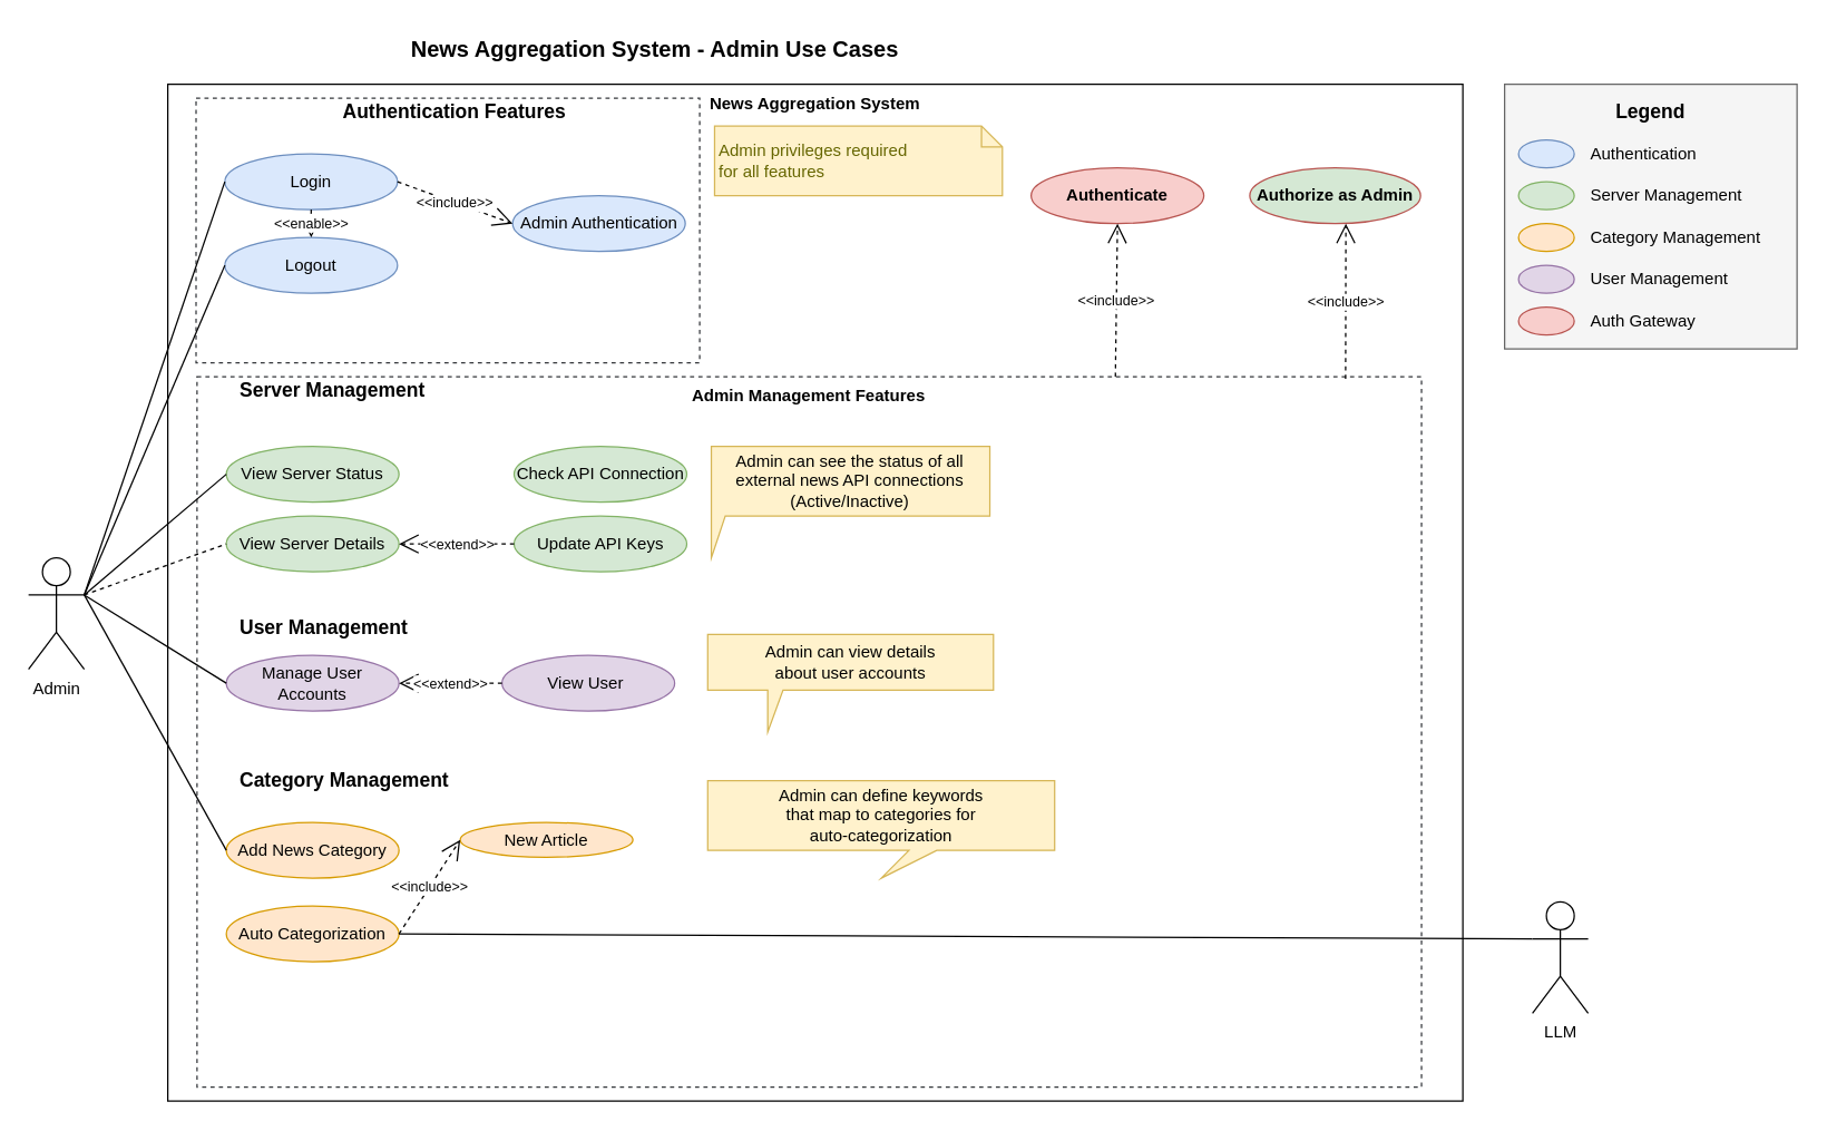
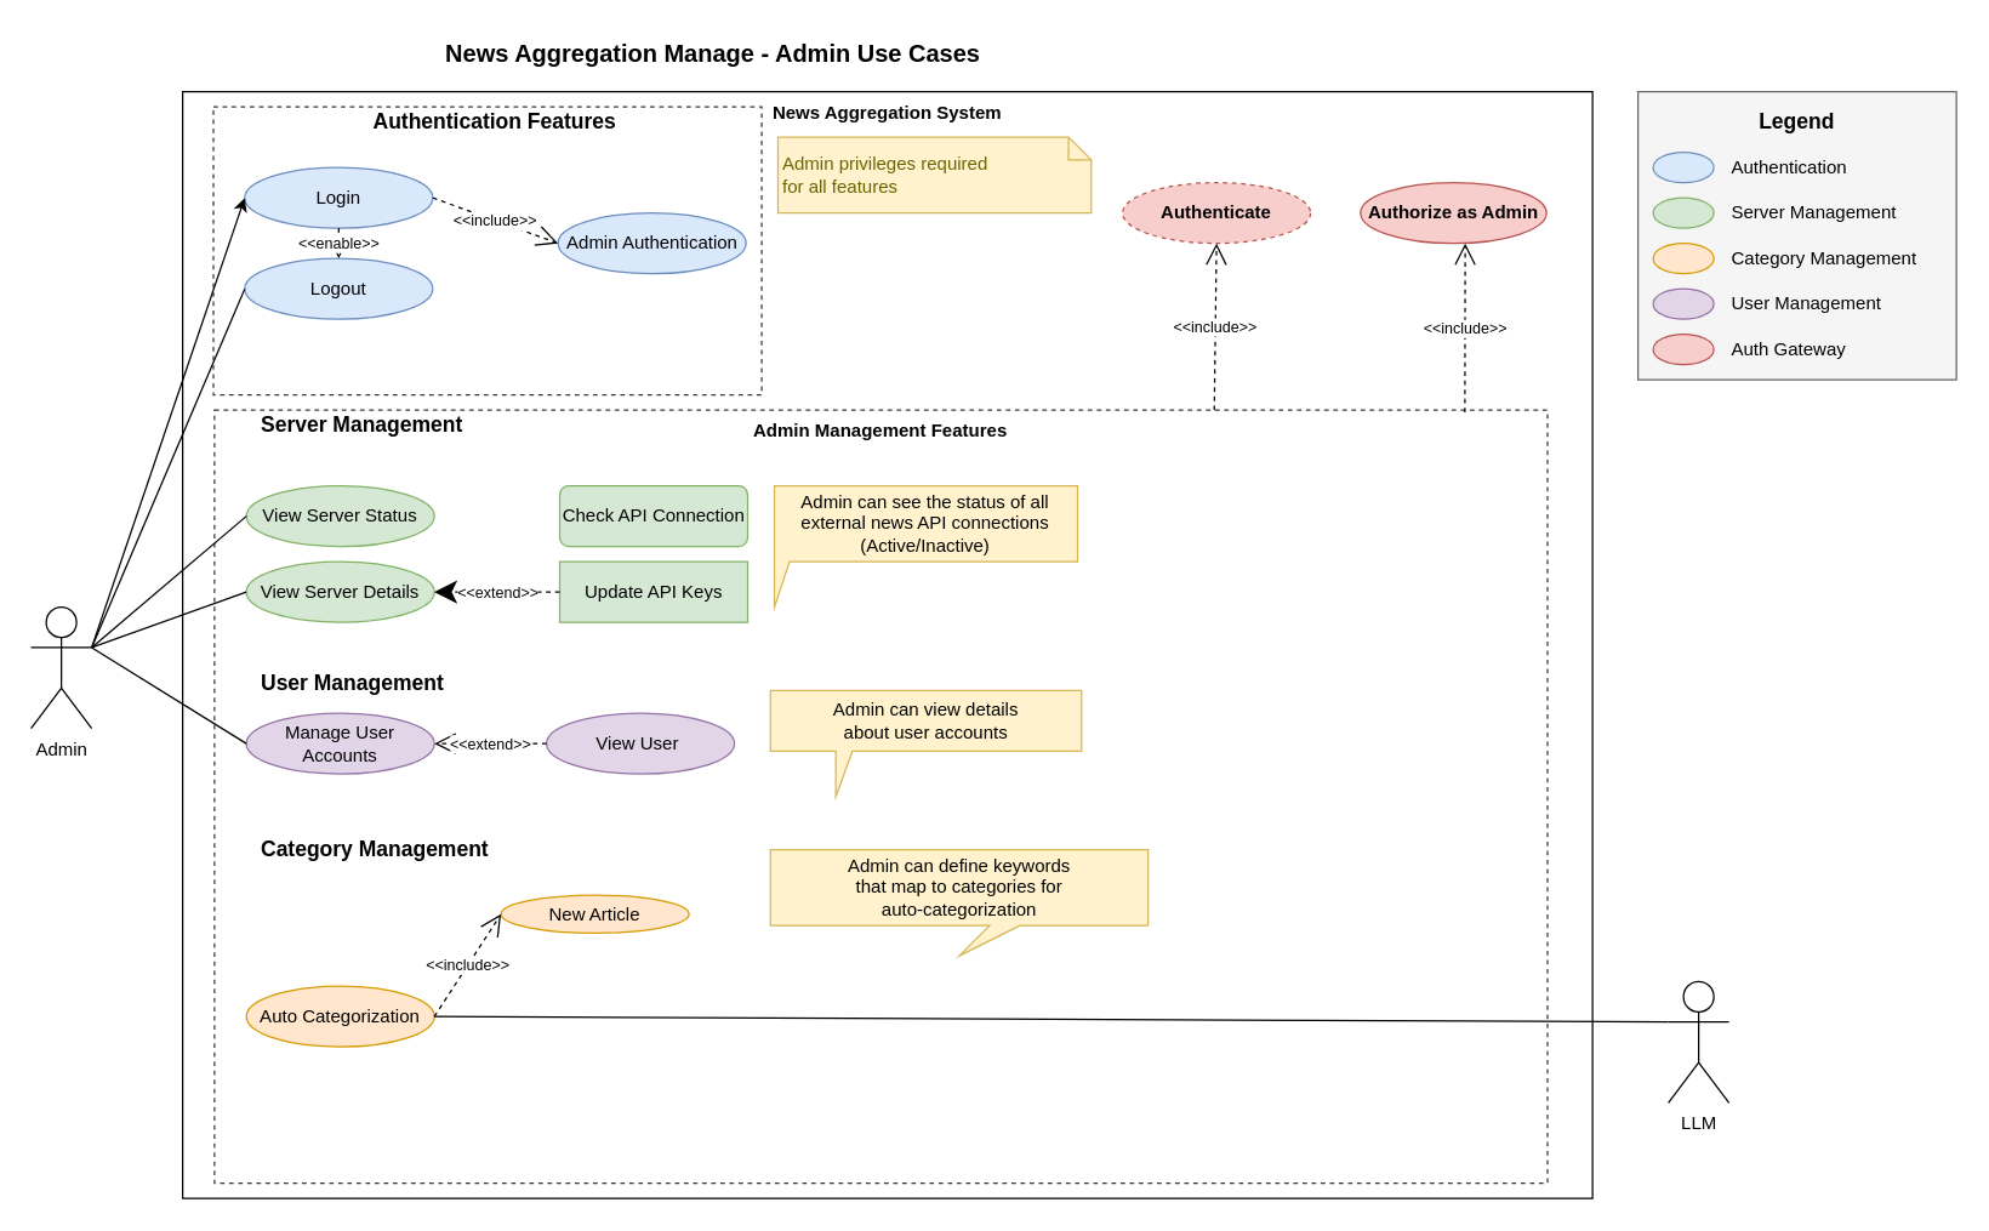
  <mxCell id="0" />
  <mxCell id="1" parent="0" />
- <mxCell id="2" value="News Aggregation System - Admin Use Cases" style="text;html=1;strokeColor=none;fillColor=none;align=center;verticalAlign=middle;whiteSpace=wrap;rounded=0;fontSize=16;fontStyle=1" parent="1" vertex="1"><mxGeometry x="270" y="20" width="400" height="30" as="geometry" /></mxCell>
+ <mxCell id="2" value="News Aggregation Manage - Admin Use Cases" style="text;html=1;strokeColor=none;fillColor=none;align=center;verticalAlign=middle;whiteSpace=wrap;rounded=0;fontSize=16;fontStyle=1" parent="1" vertex="1"><mxGeometry x="270" y="20" width="400" height="30" as="geometry" /></mxCell>
  <mxCell id="3" value="" style="rounded=0;whiteSpace=wrap;html=1;fillColor=#f5f5f5;strokeColor=#666666;fontColor=#333333;" parent="1" vertex="1"><mxGeometry x="1080" y="60" width="210" height="190" as="geometry" /></mxCell>
  <mxCell id="4" value="Legend" style="text;html=1;strokeColor=none;fillColor=none;align=center;verticalAlign=middle;whiteSpace=wrap;rounded=0;fontSize=14;fontStyle=1" parent="1" vertex="1"><mxGeometry x="1080" y="65" width="210" height="30" as="geometry" /></mxCell>
  <mxCell id="5" value="" style="ellipse;whiteSpace=wrap;html=1;fillColor=#dae8fc;strokeColor=#6c8ebf;" parent="1" vertex="1"><mxGeometry x="1090" y="100" width="40" height="20" as="geometry" /></mxCell>
  <mxCell id="6" value="Authentication" style="text;html=1;strokeColor=none;fillColor=none;align=left;verticalAlign=middle;whiteSpace=wrap;rounded=0;" parent="1" vertex="1"><mxGeometry x="1140" y="100" width="130" height="20" as="geometry" /></mxCell>
  <mxCell id="7" value="" style="ellipse;whiteSpace=wrap;html=1;fillColor=#d5e8d4;strokeColor=#82b366;" parent="1" vertex="1"><mxGeometry x="1090" y="130" width="40" height="20" as="geometry" /></mxCell>
  <mxCell id="8" value="Server Management" style="text;html=1;strokeColor=none;fillColor=none;align=left;verticalAlign=middle;whiteSpace=wrap;rounded=0;" parent="1" vertex="1"><mxGeometry x="1140" y="130" width="130" height="20" as="geometry" /></mxCell>
  <mxCell id="9" value="" style="ellipse;whiteSpace=wrap;html=1;fillColor=#ffe6cc;strokeColor=#d79b00;" parent="1" vertex="1"><mxGeometry x="1090" y="160" width="40" height="20" as="geometry" /></mxCell>
  <mxCell id="10" value="Category Management" style="text;html=1;strokeColor=none;fillColor=none;align=left;verticalAlign=middle;whiteSpace=wrap;rounded=0;" parent="1" vertex="1"><mxGeometry x="1140" y="160" width="130" height="20" as="geometry" /></mxCell>
  <mxCell id="11" value="" style="ellipse;whiteSpace=wrap;html=1;fillColor=#e1d5e7;strokeColor=#9673a6;" parent="1" vertex="1"><mxGeometry x="1090" y="190" width="40" height="20" as="geometry" /></mxCell>
  <mxCell id="12" value="User Management" style="text;html=1;strokeColor=none;fillColor=none;align=left;verticalAlign=middle;whiteSpace=wrap;rounded=0;" parent="1" vertex="1"><mxGeometry x="1140" y="190" width="130" height="20" as="geometry" /></mxCell>
  <mxCell id="13" value="" style="ellipse;whiteSpace=wrap;html=1;fillColor=#f8cecc;strokeColor=#b85450;" parent="1" vertex="1"><mxGeometry x="1090" y="220" width="40" height="20" as="geometry" /></mxCell>
  <mxCell id="14" value="Auth Gateway" style="text;html=1;strokeColor=none;fillColor=none;align=left;verticalAlign=middle;whiteSpace=wrap;rounded=0;" parent="1" vertex="1"><mxGeometry x="1140" y="220" width="130" height="20" as="geometry" /></mxCell>
  <mxCell id="15" value="Admin" style="shape=umlActor;verticalLabelPosition=bottom;verticalAlign=top;html=1;outlineConnect=0;" parent="1" vertex="1"><mxGeometry x="20" y="400" width="40" height="80" as="geometry" /></mxCell>
  <mxCell id="16" value="News Aggregation System" style="shape=rect;html=1;verticalAlign=top;fontStyle=1;whiteSpace=wrap;align=center;fillColor=none;strokeWidth=1;container=1;" parent="1" vertex="1"><mxGeometry x="120" y="60" width="930" height="730" as="geometry" /></mxCell>
  <mxCell id="17" value="" style="shape=rect;html=1;verticalAlign=top;fontStyle=1;whiteSpace=wrap;align=center;fillColor=none;strokeColor=#36393d;container=1;dashed=1;" parent="16" vertex="1"><mxGeometry x="20.297" y="10" width="361.667" height="190" as="geometry" /></mxCell>
  <mxCell id="18" value="Authentication Features" style="text;html=1;strokeColor=none;fillColor=none;align=left;verticalAlign=middle;whiteSpace=wrap;rounded=0;fontSize=14;fontStyle=1" parent="17" vertex="1"><mxGeometry x="103.333" width="175.667" height="20" as="geometry" /></mxCell>
  <mxCell id="19" value="&lt;span style=&quot;color: rgb(0, 0, 0);&quot;&gt;Login&lt;/span&gt;" style="ellipse;whiteSpace=wrap;html=1;fillColor=#dae8fc;strokeColor=#6c8ebf;" parent="17" vertex="1"><mxGeometry x="20.667" y="40" width="124.0" height="40" as="geometry" /></mxCell>
  <mxCell id="20" value="Logout" style="ellipse;whiteSpace=wrap;html=1;fillColor=#dae8fc;strokeColor=#6c8ebf;" parent="17" vertex="1"><mxGeometry x="20.67" y="100" width="124" height="40" as="geometry" /></mxCell>
  <mxCell id="21" value="Admin Authentication" style="ellipse;whiteSpace=wrap;html=1;fillColor=#dae8fc;strokeColor=#6c8ebf;" parent="17" vertex="1"><mxGeometry x="227.333" y="70" width="124.0" height="40" as="geometry" /></mxCell>
  <mxCell id="22" value="&lt;font style=&quot;font-size: 10px;&quot;&gt;&amp;lt;&amp;lt;include&amp;gt;&amp;gt;&lt;/font&gt;" style="endArrow=open;endSize=12;dashed=1;html=1;fontSize=10;exitX=1;exitY=0.5;exitDx=0;exitDy=0;entryX=0;entryY=0.5;entryDx=0;entryDy=0;" parent="17" source="19" target="21" edge="1"><mxGeometry width="160" relative="1" as="geometry" /></mxCell>
  <mxCell id="23" value="&lt;font style=&quot;font-size: 10px;&quot;&gt;&amp;lt;&amp;lt;enable&amp;gt;&amp;gt;&lt;/font&gt;" style="endArrow=open;endSize=12;dashed=1;html=1;fontSize=10;exitX=0.5;exitY=1;exitDx=0;exitDy=0;entryX=0.5;entryY=0;entryDx=0;entryDy=0;" parent="17" source="19" target="20" edge="1"><mxGeometry width="160" relative="1" as="geometry" /></mxCell>
  <mxCell id="24" value="Admin Management Features" style="shape=rect;html=1;verticalAlign=top;fontStyle=1;whiteSpace=wrap;align=center;fillColor=none;strokeColor=#36393d;container=1;dashed=1;" parent="16" vertex="1"><mxGeometry x="21" y="210" width="879.33" height="510" as="geometry" /></mxCell>
  <mxCell id="25" value="Server Management" style="text;html=1;strokeColor=none;fillColor=none;align=left;verticalAlign=middle;whiteSpace=wrap;rounded=0;fontSize=14;fontStyle=1" parent="24" vertex="1"><mxGeometry x="29.311" width="249.144" height="20" as="geometry" /></mxCell>
  <mxCell id="26" value="Admin can see the status of all&#10;external news API connections&#10;(Active/Inactive)" style="shape=callout;whiteSpace=wrap;html=1;perimeter=calloutPerimeter;size=30;position=0;base=10;fillColor=#fff2cc;strokeColor=#d6b656;align=center;position2=0;rotation=0;" parent="24" vertex="1"><mxGeometry x="369.33" y="50" width="200" height="80" as="geometry" /></mxCell>
  <mxCell id="27" value="User Management" style="text;html=1;strokeColor=none;fillColor=none;align=left;verticalAlign=middle;whiteSpace=wrap;rounded=0;fontSize=14;fontStyle=1" parent="24" vertex="1"><mxGeometry x="29.311" y="170" width="249.144" height="20" as="geometry" /></mxCell>
  <mxCell id="28" value="Category Management" style="text;html=1;strokeColor=none;fillColor=none;align=left;verticalAlign=middle;whiteSpace=wrap;rounded=0;fontSize=14;fontStyle=1" parent="24" vertex="1"><mxGeometry x="29.311" y="280" width="249.144" height="20" as="geometry" /></mxCell>
  <mxCell id="29" value="Admin can define keywords&#10;that map to categories for&#10;auto-categorization" style="shape=callout;whiteSpace=wrap;html=1;perimeter=calloutPerimeter;size=20;position=0.58;base=20;fillColor=#fff2cc;strokeColor=#d6b656;align=center;" parent="24" vertex="1"><mxGeometry x="366.74" y="290" width="249.14" height="70" as="geometry" /></mxCell>
  <mxCell id="30" value="Admin can view details&lt;br&gt;about user accounts" style="shape=callout;whiteSpace=wrap;html=1;perimeter=calloutPerimeter;position2=0.21;size=30;position=0.21;base=11;fillColor=#fff2cc;strokeColor=#d6b656;align=center;" parent="24" vertex="1"><mxGeometry x="366.74" y="185" width="205.18" height="70" as="geometry" /></mxCell>
- <mxCell id="31" value="Add News Category" style="ellipse;whiteSpace=wrap;html=1;fillColor=#ffe6cc;strokeColor=#d79b00;" parent="24" vertex="1"><mxGeometry x="21.033" y="320" width="124.0" height="40" as="geometry" /></mxCell>
  <mxCell id="32" value="Manage User Accounts" style="ellipse;whiteSpace=wrap;html=1;fillColor=#e1d5e7;strokeColor=#9673a6;" parent="24" vertex="1"><mxGeometry x="21.033" y="200" width="124.0" height="40" as="geometry" /></mxCell>
  <mxCell id="33" value="View User&amp;nbsp;" style="ellipse;whiteSpace=wrap;html=1;fillColor=#e1d5e7;strokeColor=#9673a6;" parent="24" vertex="1"><mxGeometry x="219" y="200" width="124" height="40" as="geometry" /></mxCell>
  <mxCell id="34" value="&lt;font style=&quot;font-size: 10px;&quot;&gt;&amp;lt;&amp;lt;extend&amp;gt;&amp;gt;&lt;/font&gt;" style="endArrow=open;endSize=12;dashed=1;html=1;fontSize=10;exitX=0;exitY=0.5;exitDx=0;exitDy=0;entryX=1;entryY=0.5;entryDx=0;entryDy=0;" parent="24" source="33" target="32" edge="1"><mxGeometry width="160" relative="1" as="geometry" /></mxCell>
  <mxCell id="35" value="View Server Details" style="ellipse;whiteSpace=wrap;html=1;fillColor=#d5e8d4;strokeColor=#82b366;" parent="24" vertex="1"><mxGeometry x="21.033" y="100" width="124.0" height="40" as="geometry" /></mxCell>
- <mxCell id="36" value="Update API Keys" style="ellipse;whiteSpace=wrap;html=1;fillColor=#d5e8d4;strokeColor=#82b366;" parent="24" vertex="1"><mxGeometry x="227.7" y="100" width="124" height="40" as="geometry" /></mxCell>
- <mxCell id="37" value="&lt;font style=&quot;font-size: 10px;&quot;&gt;&amp;lt;&amp;lt;extend&amp;gt;&amp;gt;&lt;/font&gt;" style="endArrow=open;endSize=12;dashed=1;html=1;fontSize=10;exitX=0;exitY=0.5;exitDx=0;exitDy=0;entryX=1;entryY=0.5;entryDx=0;entryDy=0;" parent="24" source="36" target="35" edge="1"><mxGeometry width="160" relative="1" as="geometry"><mxPoint x="227.7" y="480" as="targetPoint" /></mxGeometry></mxCell>
+ <mxCell id="36" value="Update API Keys" style="whiteSpace=wrap;html=1;fillColor=#d5e8d4;strokeColor=#82b366;rounded=0;" parent="24" vertex="1"><mxGeometry x="227.7" y="100" width="124" height="40" as="geometry" /></mxCell>
+ <mxCell id="37" value="&lt;font style=&quot;font-size: 10px;&quot;&gt;&amp;lt;&amp;lt;extend&amp;gt;&amp;gt;&lt;/font&gt;" style="endArrow=classic;endSize=12;dashed=1;html=1;fontSize=10;exitX=0;exitY=0.5;exitDx=0;exitDy=0;entryX=1;entryY=0.5;entryDx=0;entryDy=0;" parent="24" source="36" target="35" edge="1"><mxGeometry width="160" relative="1" as="geometry"><mxPoint x="227.7" y="480" as="targetPoint" /></mxGeometry></mxCell>
  <mxCell id="38" value="View Server Status" style="ellipse;whiteSpace=wrap;html=1;fillColor=#d5e8d4;strokeColor=#82b366;" parent="24" vertex="1"><mxGeometry x="21.033" y="50" width="124.0" height="40" as="geometry" /></mxCell>
- <mxCell id="39" value="Check API Connection" style="ellipse;whiteSpace=wrap;html=1;fillColor=#d5e8d4;strokeColor=#82b366;" parent="24" vertex="1"><mxGeometry x="227.7" y="50" width="124" height="40" as="geometry" /></mxCell>
+ <mxCell id="39" value="Check API Connection" style="whiteSpace=wrap;html=1;fillColor=#d5e8d4;strokeColor=#82b366;rounded=1;" parent="24" vertex="1"><mxGeometry x="227.7" y="50" width="124" height="40" as="geometry" /></mxCell>
  <mxCell id="40" value="Auto Categorization" style="ellipse;whiteSpace=wrap;html=1;fillColor=#ffe6cc;strokeColor=#d79b00;" parent="24" vertex="1"><mxGeometry x="21.033" y="380" width="124.0" height="40" as="geometry" /></mxCell>
  <mxCell id="41" value="New Article" style="ellipse;whiteSpace=wrap;html=1;fillColor=#ffe6cc;strokeColor=#d79b00;" parent="24" vertex="1"><mxGeometry x="189.003" y="320" width="124.0" height="25" as="geometry" /></mxCell>
  <mxCell id="42" value="&lt;font style=&quot;font-size: 10px;&quot;&gt;&amp;lt;&amp;lt;include&amp;gt;&amp;gt;&lt;/font&gt;" style="endArrow=open;endSize=12;dashed=1;html=1;fontSize=10;exitX=1;exitY=0.5;exitDx=0;exitDy=0;entryX=0;entryY=0.5;entryDx=0;entryDy=0;" parent="24" source="40" target="41" edge="1"><mxGeometry width="160" relative="1" as="geometry"><mxPoint x="155" y="80" as="sourcePoint" /><mxPoint x="238" y="80" as="targetPoint" /></mxGeometry></mxCell>
  <mxCell id="43" value="Admin privileges required&#10;for all features" style="shape=note;strokeWidth=1;fontSize=12;size=15;whiteSpace=wrap;html=1;fillColor=#fff2cc;strokeColor=#d6b656;fontColor=#666600;align=left;spacing=3;" parent="16" vertex="1"><mxGeometry x="392.67" y="30" width="206.67" height="50" as="geometry" /></mxCell>
- <mxCell id="44" value="Authenticate" style="ellipse;whiteSpace=wrap;html=1;fillColor=#f8cecc;strokeColor=#b85450;fontStyle=1" parent="16" vertex="1"><mxGeometry x="620" y="60" width="124" height="40" as="geometry" /></mxCell>
- <mxCell id="45" value="Authorize as Admin" style="ellipse;whiteSpace=wrap;html=1;fillColor=#d5e8d4;strokeColor=#b85450;fontStyle=1;" parent="16" vertex="1"><mxGeometry x="777" y="60" width="122.63" height="40" as="geometry" /></mxCell>
+ <mxCell id="44" value="Authenticate" style="ellipse;whiteSpace=wrap;html=1;fillColor=#f8cecc;strokeColor=#b85450;fontStyle=1;dashed=1;" parent="16" vertex="1"><mxGeometry x="620" y="60" width="124" height="40" as="geometry" /></mxCell>
+ <mxCell id="45" value="Authorize as Admin" style="ellipse;whiteSpace=wrap;html=1;fillColor=#f8cecc;strokeColor=#b85450;fontStyle=1" parent="16" vertex="1"><mxGeometry x="777" y="60" width="122.63" height="40" as="geometry" /></mxCell>
  <mxCell id="46" value="&lt;font style=&quot;font-size: 10px;&quot;&gt;&amp;lt;&amp;lt;include&amp;gt;&amp;gt;&lt;/font&gt;" style="endArrow=open;endSize=12;dashed=1;html=1;fontSize=10;exitX=0.75;exitY=0;exitDx=0;exitDy=0;entryX=0.5;entryY=1;entryDx=0;entryDy=0;" parent="16" source="24" target="44" edge="1"><mxGeometry width="160" relative="1" as="geometry"><mxPoint x="175.667" y="90" as="sourcePoint" /><mxPoint x="258.333" y="90" as="targetPoint" /></mxGeometry></mxCell>
  <mxCell id="47" value="&lt;font style=&quot;font-size: 10px;&quot;&gt;&amp;lt;&amp;lt;include&amp;gt;&amp;gt;&lt;/font&gt;" style="endArrow=open;endSize=12;dashed=1;html=1;fontSize=10;exitX=0.938;exitY=0.003;exitDx=0;exitDy=0;entryX=0.5;entryY=1;entryDx=0;entryDy=0;exitPerimeter=0;" parent="16" source="24" edge="1"><mxGeometry width="160" relative="1" as="geometry"><mxPoint x="846" y="180" as="sourcePoint" /><mxPoint x="846" y="100" as="targetPoint" /></mxGeometry></mxCell>
- <mxCell id="48" value="" style="endArrow=none;html=1;entryX=0;entryY=0.5;entryDx=0;entryDy=0;exitX=1;exitY=0.333;exitDx=0;exitDy=0;exitPerimeter=0;" parent="1" source="15" target="19" edge="1"><mxGeometry width="50" height="50" relative="1" as="geometry" /></mxCell>
+ <mxCell id="48" value="" style="endArrow=classic;html=1;entryX=0;entryY=0.5;entryDx=0;entryDy=0;exitX=1;exitY=0.333;exitDx=0;exitDy=0;exitPerimeter=0;" parent="1" source="15" target="19" edge="1"><mxGeometry width="50" height="50" relative="1" as="geometry" /></mxCell>
  <mxCell id="49" value="" style="endArrow=none;html=1;entryX=0;entryY=0.5;entryDx=0;entryDy=0;exitX=1;exitY=0.333;exitDx=0;exitDy=0;exitPerimeter=0;" parent="1" source="15" target="20" edge="1"><mxGeometry width="50" height="50" relative="1" as="geometry" /></mxCell>
  <mxCell id="50" value="" style="endArrow=none;html=1;entryX=0;entryY=0.5;entryDx=0;entryDy=0;exitX=1;exitY=0.333;exitDx=0;exitDy=0;exitPerimeter=0;" parent="1" source="15" target="38" edge="1"><mxGeometry width="50" height="50" relative="1" as="geometry" /></mxCell>
- <mxCell id="51" value="" style="endArrow=none;html=1;entryX=0;entryY=0.5;entryDx=0;entryDy=0;exitX=1;exitY=0.333;exitDx=0;exitDy=0;exitPerimeter=0;dashed=1;" parent="1" source="15" target="35" edge="1"><mxGeometry width="50" height="50" relative="1" as="geometry" /></mxCell>
+ <mxCell id="51" value="" style="endArrow=none;html=1;entryX=0;entryY=0.5;entryDx=0;entryDy=0;exitX=1;exitY=0.333;exitDx=0;exitDy=0;exitPerimeter=0;" parent="1" source="15" target="35" edge="1"><mxGeometry width="50" height="50" relative="1" as="geometry" /></mxCell>
  <mxCell id="52" value="" style="endArrow=none;html=1;entryX=0;entryY=0.5;entryDx=0;entryDy=0;exitX=1;exitY=0.333;exitDx=0;exitDy=0;exitPerimeter=0;" parent="1" source="15" target="32" edge="1"><mxGeometry width="50" height="50" relative="1" as="geometry" /></mxCell>
- <mxCell id="53" value="" style="endArrow=none;html=1;entryX=0;entryY=0.5;entryDx=0;entryDy=0;exitX=1;exitY=0.333;exitDx=0;exitDy=0;exitPerimeter=0;" parent="1" source="15" target="31" edge="1"><mxGeometry width="50" height="50" relative="1" as="geometry" /></mxCell>
  <mxCell id="54" style="edgeStyle=none;html=1;exitX=0;exitY=0.333;exitDx=0;exitDy=0;exitPerimeter=0;entryX=1;entryY=0.5;entryDx=0;entryDy=0;endArrow=none;endFill=0;" parent="1" source="55" target="40" edge="1"><mxGeometry relative="1" as="geometry" /></mxCell>
  <mxCell id="55" value="LLM" style="shape=umlActor;verticalLabelPosition=bottom;verticalAlign=top;html=1;outlineConnect=0;" parent="1" vertex="1"><mxGeometry x="1100" y="647" width="40" height="80" as="geometry" /></mxCell>
